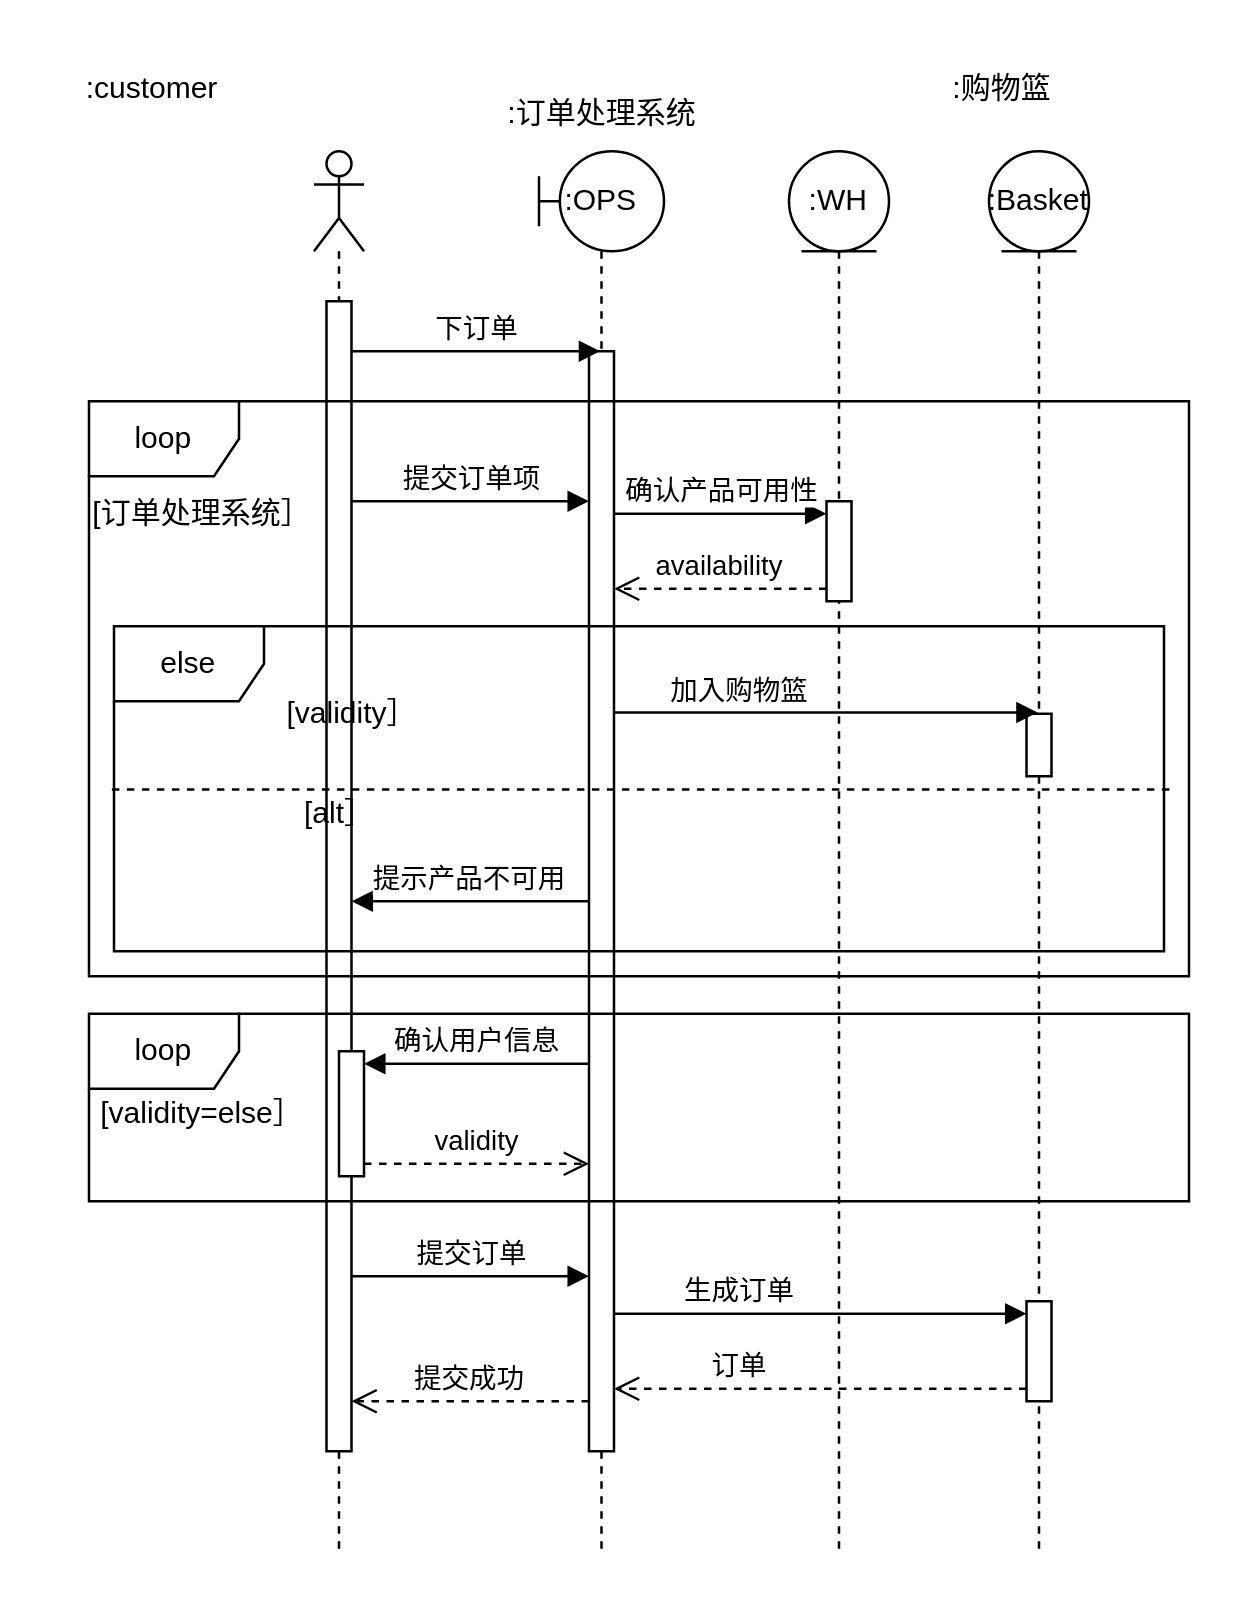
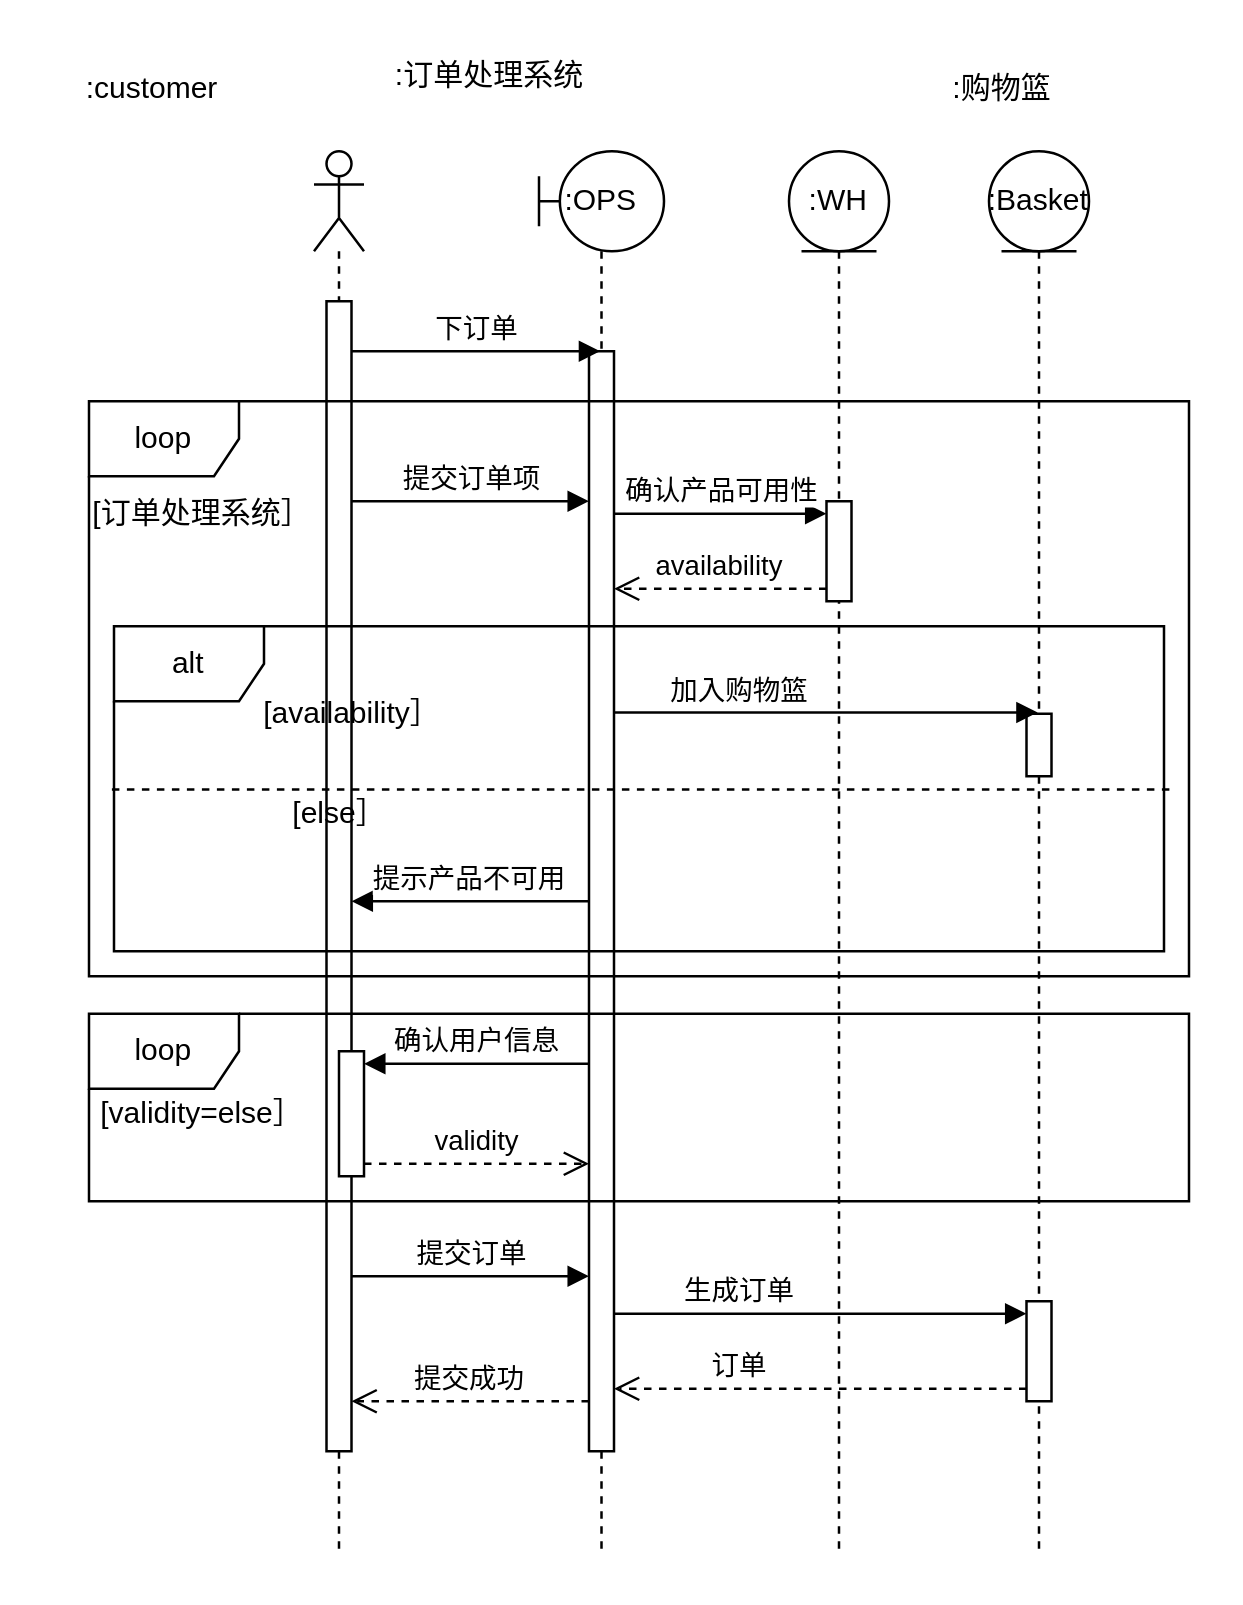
  <mxCell id="0" />
  <mxCell id="1" parent="0" />
  <mxCell id="2" value=":OPS" style="shape=umlLifeline;perimeter=lifelinePerimeter;whiteSpace=wrap;html=1;container=1;dropTarget=0;collapsible=0;recursiveResize=0;outlineConnect=0;portConstraint=eastwest;newEdgeStyle={&quot;curved&quot;:0,&quot;rounded&quot;:0};participant=umlBoundary;align=center;labelPosition=center;verticalLabelPosition=middle;verticalAlign=middle;" vertex="1" parent="1"><mxGeometry x="215" y="60" width="50" height="560" as="geometry" /></mxCell>
  <mxCell id="3" value="" style="html=1;points=[[0,0,0,0,5],[0,1,0,0,-5],[1,0,0,0,5],[1,1,0,0,-5]];perimeter=orthogonalPerimeter;outlineConnect=0;targetShapes=umlLifeline;portConstraint=eastwest;newEdgeStyle={&quot;curved&quot;:0,&quot;rounded&quot;:0};" vertex="1" parent="2"><mxGeometry x="20" y="80" width="10" height="440" as="geometry" /></mxCell>
  <mxCell id="4" value="" style="shape=umlLifeline;perimeter=lifelinePerimeter;whiteSpace=wrap;html=1;container=1;dropTarget=0;collapsible=0;recursiveResize=0;outlineConnect=0;portConstraint=eastwest;newEdgeStyle={&quot;curved&quot;:0,&quot;rounded&quot;:0};participant=umlActor;" vertex="1" parent="1"><mxGeometry x="125" y="60" width="20" height="560" as="geometry" /></mxCell>
  <mxCell id="5" value="" style="html=1;points=[[0,0,0,0,5],[0,1,0,0,-5],[1,0,0,0,5],[1,1,0,0,-5]];perimeter=orthogonalPerimeter;outlineConnect=0;targetShapes=umlLifeline;portConstraint=eastwest;newEdgeStyle={&quot;curved&quot;:0,&quot;rounded&quot;:0};" vertex="1" parent="4"><mxGeometry x="5" y="60" width="10" height="460" as="geometry" /></mxCell>
  <mxCell id="6" value="" style="html=1;points=[[0,0,0,0,5],[0,1,0,0,-5],[1,0,0,0,5],[1,1,0,0,-5]];perimeter=orthogonalPerimeter;outlineConnect=0;targetShapes=umlLifeline;portConstraint=eastwest;newEdgeStyle={&quot;curved&quot;:0,&quot;rounded&quot;:0};" vertex="1" parent="4"><mxGeometry x="10" y="360" width="10" height="50" as="geometry" /></mxCell>
  <mxCell id="7" value=":customer" style="text;html=1;align=center;verticalAlign=middle;resizable=0;points=[];autosize=1;strokeColor=none;fillColor=none;" vertex="1" parent="1"><mxGeometry x="20" y="20" width="80" height="30" as="geometry" /></mxCell>
  <mxCell id="8" value="下订单" style="html=1;verticalAlign=bottom;endArrow=block;curved=0;rounded=0;" edge="1" parent="1"><mxGeometry width="80" relative="1" as="geometry"><mxPoint x="140" y="140" as="sourcePoint" /><mxPoint x="239.5" y="140" as="targetPoint" /></mxGeometry></mxCell>
  <mxCell id="9" value="loop" style="shape=umlFrame;whiteSpace=wrap;html=1;pointerEvents=0;" vertex="1" parent="1"><mxGeometry x="35" y="160" width="440" height="230" as="geometry" /></mxCell>
  <mxCell id="10" value="[订单处理系统］" style="text;html=1;align=center;verticalAlign=middle;resizable=0;points=[];autosize=1;strokeColor=none;fillColor=none;" vertex="1" parent="1"><mxGeometry x="25" y="190" width="110" height="30" as="geometry" /></mxCell>
  <mxCell id="11" value="提交订单项" style="html=1;verticalAlign=bottom;endArrow=block;curved=0;rounded=0;" edge="1" parent="1" source="5"><mxGeometry width="80" relative="1" as="geometry"><mxPoint x="135" y="200" as="sourcePoint" /><mxPoint x="235" y="200" as="targetPoint" /></mxGeometry></mxCell>
  <mxCell id="12" value="确认产品可用性" style="html=1;verticalAlign=bottom;endArrow=block;curved=0;rounded=0;entryX=0;entryY=0;entryDx=0;entryDy=5;" edge="1" parent="1" source="3" target="16"><mxGeometry relative="1" as="geometry"><mxPoint x="285" y="215" as="sourcePoint" /></mxGeometry></mxCell>
  <mxCell id="13" value="availability" style="html=1;verticalAlign=bottom;endArrow=open;dashed=1;endSize=8;curved=0;rounded=0;exitX=0;exitY=1;exitDx=0;exitDy=-5;" edge="1" parent="1" source="16" target="3"><mxGeometry relative="1" as="geometry"><mxPoint x="285" y="285" as="targetPoint" /></mxGeometry></mxCell>
- <mxCell id="14" value="else" style="shape=umlFrame;whiteSpace=wrap;html=1;pointerEvents=0;" vertex="1" parent="1"><mxGeometry x="45" y="250" width="420" height="130" as="geometry" /></mxCell>
+ <mxCell id="14" value="alt" style="shape=umlFrame;whiteSpace=wrap;html=1;pointerEvents=0;" vertex="1" parent="1"><mxGeometry x="45" y="250" width="420" height="130" as="geometry" /></mxCell>
  <mxCell id="15" value=":WH" style="shape=umlLifeline;perimeter=lifelinePerimeter;whiteSpace=wrap;html=1;container=1;dropTarget=0;collapsible=0;recursiveResize=0;outlineConnect=0;portConstraint=eastwest;newEdgeStyle={&quot;curved&quot;:0,&quot;rounded&quot;:0};participant=umlEntity;" vertex="1" parent="1"><mxGeometry x="315" y="60" width="40" height="560" as="geometry" /></mxCell>
  <mxCell id="16" value="" style="html=1;points=[[0,0,0,0,5],[0,1,0,0,-5],[1,0,0,0,5],[1,1,0,0,-5]];perimeter=orthogonalPerimeter;outlineConnect=0;targetShapes=umlLifeline;portConstraint=eastwest;newEdgeStyle={&quot;curved&quot;:0,&quot;rounded&quot;:0};" vertex="1" parent="15"><mxGeometry x="15" y="140" width="10" height="40" as="geometry" /></mxCell>
- <mxCell id="17" value="[validity］" style="text;html=1;align=center;verticalAlign=middle;resizable=0;points=[];autosize=1;strokeColor=none;fillColor=none;" vertex="1" parent="1"><mxGeometry x="95" y="270" width="90" height="30" as="geometry" /></mxCell>
+ <mxCell id="17" value="[availability］" style="text;html=1;align=center;verticalAlign=middle;resizable=0;points=[];autosize=1;strokeColor=none;fillColor=none;" vertex="1" parent="1"><mxGeometry x="95" y="270" width="90" height="30" as="geometry" /></mxCell>
  <mxCell id="18" value=":Basket" style="shape=umlLifeline;perimeter=lifelinePerimeter;whiteSpace=wrap;html=1;container=1;dropTarget=0;collapsible=0;recursiveResize=0;outlineConnect=0;portConstraint=eastwest;newEdgeStyle={&quot;curved&quot;:0,&quot;rounded&quot;:0};participant=umlEntity;" vertex="1" parent="1"><mxGeometry x="395" y="60" width="40" height="560" as="geometry" /></mxCell>
  <mxCell id="19" value="" style="html=1;points=[[0,0,0,0,5],[0,1,0,0,-5],[1,0,0,0,5],[1,1,0,0,-5]];perimeter=orthogonalPerimeter;outlineConnect=0;targetShapes=umlLifeline;portConstraint=eastwest;newEdgeStyle={&quot;curved&quot;:0,&quot;rounded&quot;:0};" vertex="1" parent="18"><mxGeometry x="15" y="225" width="10" height="25" as="geometry" /></mxCell>
  <mxCell id="20" value="" style="html=1;points=[[0,0,0,0,5],[0,1,0,0,-5],[1,0,0,0,5],[1,1,0,0,-5]];perimeter=orthogonalPerimeter;outlineConnect=0;targetShapes=umlLifeline;portConstraint=eastwest;newEdgeStyle={&quot;curved&quot;:0,&quot;rounded&quot;:0};" vertex="1" parent="18"><mxGeometry x="15" y="460" width="10" height="40" as="geometry" /></mxCell>
  <mxCell id="21" value="" style="edgeStyle=none;orthogonalLoop=1;jettySize=auto;html=1;rounded=0;endArrow=none;endFill=0;dashed=1;exitX=-0.002;exitY=0.502;exitDx=0;exitDy=0;exitPerimeter=0;entryX=1.006;entryY=0.502;entryDx=0;entryDy=0;entryPerimeter=0;" edge="1" parent="1" source="14" target="14"><mxGeometry width="100" relative="1" as="geometry"><mxPoint x="55" y="360" as="sourcePoint" /><mxPoint x="155" y="360" as="targetPoint" /><Array as="points" /></mxGeometry></mxCell>
- <mxCell id="22" value="[alt］" style="text;html=1;align=center;verticalAlign=middle;resizable=0;points=[];autosize=1;strokeColor=none;fillColor=none;" vertex="1" parent="1"><mxGeometry x="105" y="310" width="60" height="30" as="geometry" /></mxCell>
+ <mxCell id="22" value="[else］" style="text;html=1;align=center;verticalAlign=middle;resizable=0;points=[];autosize=1;strokeColor=none;fillColor=none;" vertex="1" parent="1"><mxGeometry x="105" y="310" width="60" height="30" as="geometry" /></mxCell>
  <mxCell id="23" value="加入购物篮" style="html=1;verticalAlign=bottom;endArrow=block;curved=0;rounded=0;" edge="1" parent="1"><mxGeometry x="-0.41" width="80" relative="1" as="geometry"><mxPoint x="245" y="284.5" as="sourcePoint" /><mxPoint x="414.5" y="284.5" as="targetPoint" /><mxPoint as="offset" /></mxGeometry></mxCell>
  <mxCell id="24" value="提示产品不可用" style="html=1;verticalAlign=bottom;endArrow=block;curved=0;rounded=0;" edge="1" parent="1" target="5"><mxGeometry width="80" relative="1" as="geometry"><mxPoint x="235" y="360" as="sourcePoint" /><mxPoint x="135" y="360" as="targetPoint" /></mxGeometry></mxCell>
  <mxCell id="25" value="确认用户信息" style="html=1;verticalAlign=bottom;endArrow=block;curved=0;rounded=0;entryX=1;entryY=0;entryDx=0;entryDy=5;" edge="1" parent="1" source="3" target="6"><mxGeometry relative="1" as="geometry"><mxPoint x="215" y="425" as="sourcePoint" /><mxPoint as="offset" /></mxGeometry></mxCell>
  <mxCell id="26" value="validity" style="html=1;verticalAlign=bottom;endArrow=open;dashed=1;endSize=8;curved=0;rounded=0;exitX=1;exitY=1;exitDx=0;exitDy=-5;" edge="1" parent="1" source="6" target="3"><mxGeometry relative="1" as="geometry"><mxPoint x="215" y="495" as="targetPoint" /></mxGeometry></mxCell>
  <mxCell id="27" value="loop" style="shape=umlFrame;whiteSpace=wrap;html=1;pointerEvents=0;" vertex="1" parent="1"><mxGeometry x="35" y="405" width="440" height="75" as="geometry" /></mxCell>
  <mxCell id="28" value="[validity=else］" style="text;html=1;align=center;verticalAlign=middle;resizable=0;points=[];autosize=1;strokeColor=none;fillColor=none;" vertex="1" parent="1"><mxGeometry x="25" y="430" width="110" height="30" as="geometry" /></mxCell>
  <mxCell id="29" value="提交成功" style="html=1;verticalAlign=bottom;endArrow=open;dashed=1;endSize=8;curved=0;rounded=0;" edge="1" parent="1" target="5"><mxGeometry relative="1" as="geometry"><mxPoint x="145" y="565" as="targetPoint" /><mxPoint x="235" y="560" as="sourcePoint" /></mxGeometry></mxCell>
  <mxCell id="30" value="提交订单" style="html=1;verticalAlign=bottom;endArrow=block;curved=0;rounded=0;entryX=0;entryY=0;entryDx=0;entryDy=5;" edge="1" parent="1"><mxGeometry relative="1" as="geometry"><mxPoint x="140" y="510" as="sourcePoint" /><mxPoint x="235" y="510" as="targetPoint" /></mxGeometry></mxCell>
  <mxCell id="31" value="生成订单" style="html=1;verticalAlign=bottom;endArrow=block;curved=0;rounded=0;entryX=0;entryY=0;entryDx=0;entryDy=5;" edge="1" parent="1" source="3" target="20"><mxGeometry x="-0.394" relative="1" as="geometry"><mxPoint x="340" y="525" as="sourcePoint" /><mxPoint as="offset" /></mxGeometry></mxCell>
  <mxCell id="32" value="订单" style="html=1;verticalAlign=bottom;endArrow=open;dashed=1;endSize=8;curved=0;rounded=0;exitX=0;exitY=1;exitDx=0;exitDy=-5;" edge="1" parent="1" source="20" target="3"><mxGeometry x="0.394" relative="1" as="geometry"><mxPoint x="340" y="595" as="targetPoint" /><mxPoint as="offset" /></mxGeometry></mxCell>
- <mxCell id="33" value=":订单处理系统" style="text;html=1;align=center;verticalAlign=middle;resizable=0;points=[];autosize=1;strokeColor=none;fillColor=none;" vertex="1" parent="1"><mxGeometry x="190" y="30" width="100" height="30" as="geometry" /></mxCell>
+ <mxCell id="33" value=":订单处理系统" style="text;html=1;align=center;verticalAlign=middle;resizable=0;points=[];autosize=1;strokeColor=none;fillColor=none;" vertex="1" parent="1"><mxGeometry x="145" y="15" width="100" height="30" as="geometry" /></mxCell>
  <mxCell id="34" value=":购物篮" style="text;html=1;align=center;verticalAlign=middle;resizable=0;points=[];autosize=1;strokeColor=none;fillColor=none;" vertex="1" parent="1"><mxGeometry x="370" y="20" width="60" height="30" as="geometry" /></mxCell>
